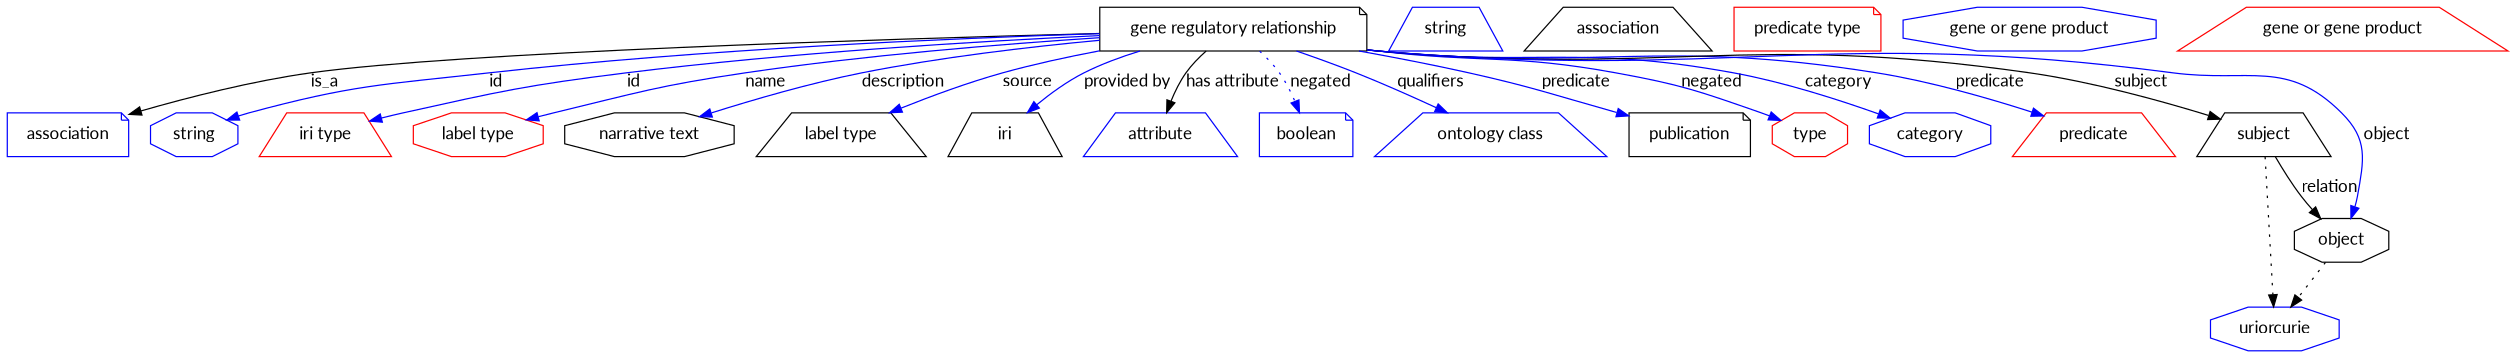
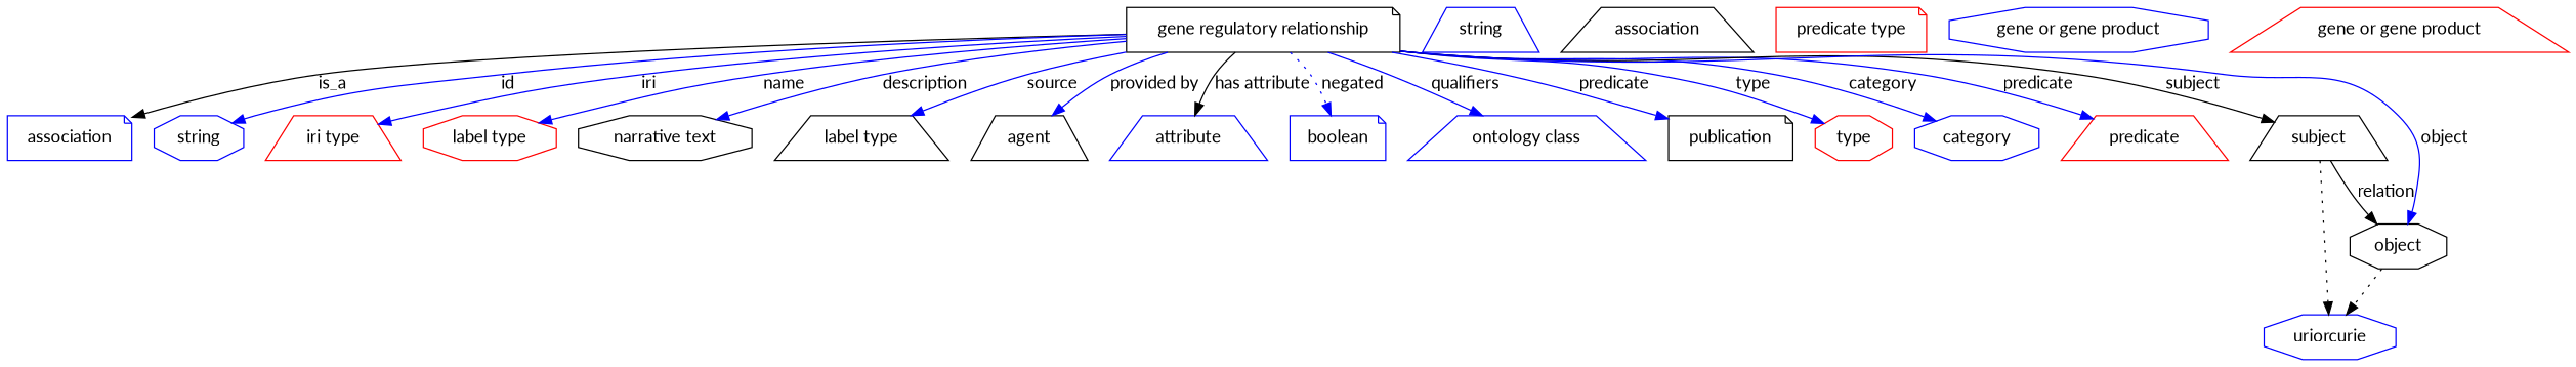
  digraph {
    fontname=Lato
    node [color=blue fontname=Lato shape=trapezium]
    edge [fontname=Lato color=blue style=solid]
    n1 [color=black height=0.5 label="gene regulatory relationship" shape=note width=3.0511]
    association [height=0.5 shape=note width=1.3902]
    n3 [height=0.5 label=string shape=octagon width=0.84854]
    n4 [color=red height=0.5 label="iri type" width=1.011]
    n5 [color=red height=0.5 label="label type" shape=octagon width=1.2638]
    n6 [color=black height=0.5 label="narrative text" shape=octagon width=1.6068]
    n7 [color=black height=0.5 label="label type" width=1.2638]
-   n8 [color=black height=0.5 label=iri width=0.83048]
+   n8 [color=black height=0.5 label=agent width=0.83048]
    n9 [height=0.5 label=attribute width=1.1193]
    n10 [height=0.5 label=boolean shape=note width=1.0652]
    n11 [height=0.5 label="ontology class" width=1.7151]
    n12 [color=black height=0.5 label=publication shape=note width=1.3902]
    type [color=red height=0.5 shape=octagon width=0.75]
    category [height=0.5 shape=octagon width=1.1374]
    predicate [color=red height=0.5 width=1.1916]
    subject [color=black height=0.5 width=0.99297]
    object [color=black height=0.5 shape=octagon width=0.9027]
    n18 [height=0.5 label=uriorcurie shape=octagon width=1.2638]
    n19 [height=0.5 label=string width=0.84854]
    n20 [color=black height=0.5 label=association width=1.3902]
    n21 [color=red height=0.5 label="predicate type" shape=note width=1.679]
    n22 [height=0.5 label="gene or gene product" shape=octagon width=2.3651]
    n23 [color=red height=0.5 label="gene or gene product" width=2.3651]
    n1 -> association [label=is_a color="" style=""]
    n1 -> n3 [label=id]
-   n1 -> n4 [label=id]
+   n1 -> n4 [label=iri]
    n1 -> n5 [label=name]
    n1 -> n6 [label=description]
    n1 -> n7 [label=source]
    n1 -> n8 [label="provided by"]
    n1 -> n9 [color=black label="has attribute"]
    n1 -> n10 [label=negated style=dotted]
    n1 -> n11 [label=qualifiers]
    n1 -> n12 [label=predicate]
-   n1 -> type [label=negated]
+   n1 -> type [label=type]
    n1 -> category [label=category]
    n1 -> predicate [label=predicate]
    n1 -> subject [color=black label=subject]
    n1 -> object [label=object]
    subject -> object [label=relation color="" style=""]
    subject -> n18 [style=dotted color=""]
    object -> n18 [style=dotted color=""]
  }
